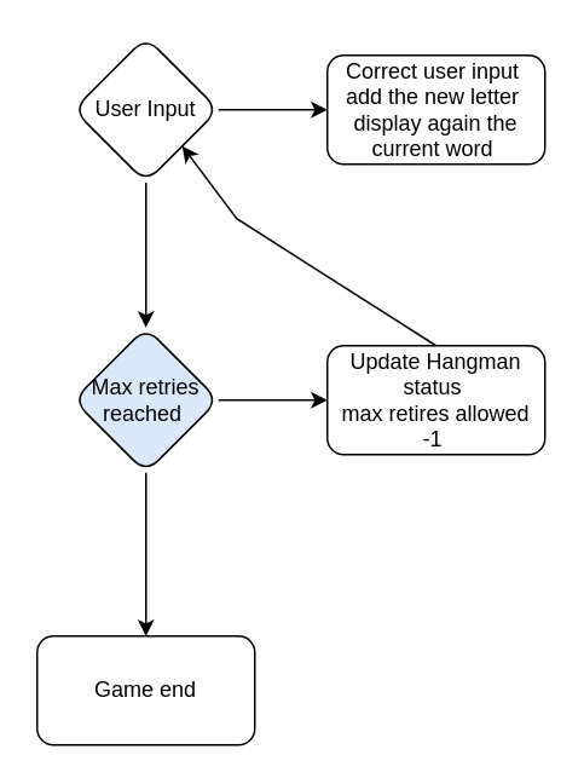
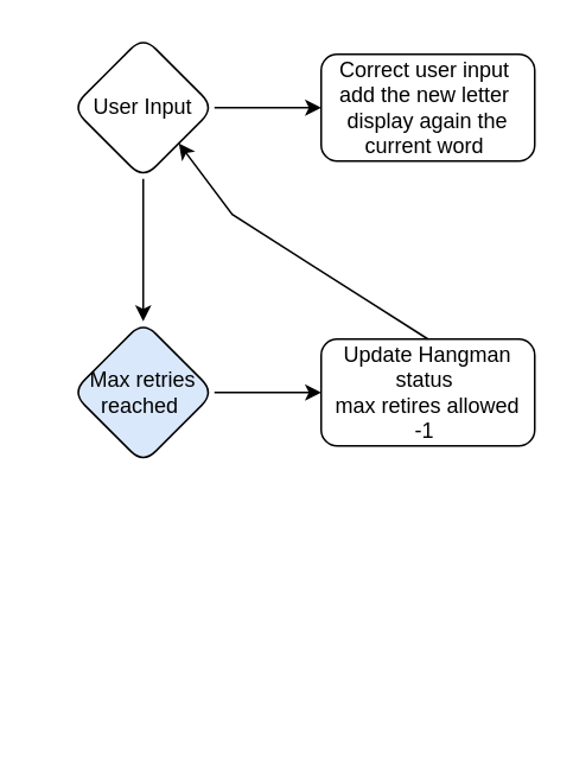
  <mxCell id="0" />
  <mxCell id="1" parent="0" />
  <mxCell id="2" value="" style="edgeStyle=orthogonalEdgeStyle;rounded=0;orthogonalLoop=1;jettySize=auto;html=1;" edge="1" parent="1" source="4" target="5"><mxGeometry relative="1" as="geometry" /></mxCell>
  <mxCell id="3" value="" style="edgeStyle=orthogonalEdgeStyle;rounded=0;orthogonalLoop=1;jettySize=auto;html=1;" edge="1" parent="1" source="4" target="8"><mxGeometry relative="1" as="geometry" /></mxCell>
  <mxCell id="4" value="User Input" style="rhombus;whiteSpace=wrap;html=1;rounded=1;" vertex="1" parent="1"><mxGeometry x="40" y="20" width="80" height="80" as="geometry" /></mxCell>
  <mxCell id="5" value="Correct user input&amp;nbsp;&lt;br&gt;add the new letter&amp;nbsp;&lt;br&gt;display again the current word&amp;nbsp;" style="rounded=1;whiteSpace=wrap;html=1;" vertex="1" parent="1"><mxGeometry x="180" y="30" width="120" height="60" as="geometry" /></mxCell>
- <mxCell id="6" value="" style="edgeStyle=orthogonalEdgeStyle;rounded=0;orthogonalLoop=1;jettySize=auto;html=1;" edge="1" parent="1" source="8" target="9"><mxGeometry relative="1" as="geometry" /></mxCell>
  <mxCell id="7" value="" style="edgeStyle=orthogonalEdgeStyle;rounded=0;orthogonalLoop=1;jettySize=auto;html=1;" edge="1" parent="1" source="8" target="10"><mxGeometry relative="1" as="geometry" /></mxCell>
  <mxCell id="8" value="Max retries reached&amp;nbsp;" style="rhombus;whiteSpace=wrap;html=1;rounded=1;fillColor=#dae8fc;" vertex="1" parent="1"><mxGeometry x="40" y="180" width="80" height="80" as="geometry" /></mxCell>
- <mxCell id="9" value="Game end" style="whiteSpace=wrap;html=1;rounded=1;" vertex="1" parent="1"><mxGeometry x="20" y="350" width="120" height="60" as="geometry" /></mxCell>
  <mxCell id="10" value="Update Hangman status&amp;nbsp;&lt;br&gt;max retires allowed -1&amp;nbsp;" style="rounded=1;whiteSpace=wrap;html=1;" vertex="1" parent="1"><mxGeometry x="180" y="190" width="120" height="60" as="geometry" /></mxCell>
  <mxCell id="11" value="" style="endArrow=classic;html=1;rounded=0;entryX=1;entryY=1;entryDx=0;entryDy=0;exitX=0.5;exitY=0;exitDx=0;exitDy=0;" edge="1" parent="1" source="10" target="4"><mxGeometry width="50" height="50" relative="1" as="geometry"><mxPoint x="90" y="200" as="sourcePoint" /><mxPoint x="140" y="150" as="targetPoint" /><Array as="points"><mxPoint x="130" y="120" /></Array></mxGeometry></mxCell>
